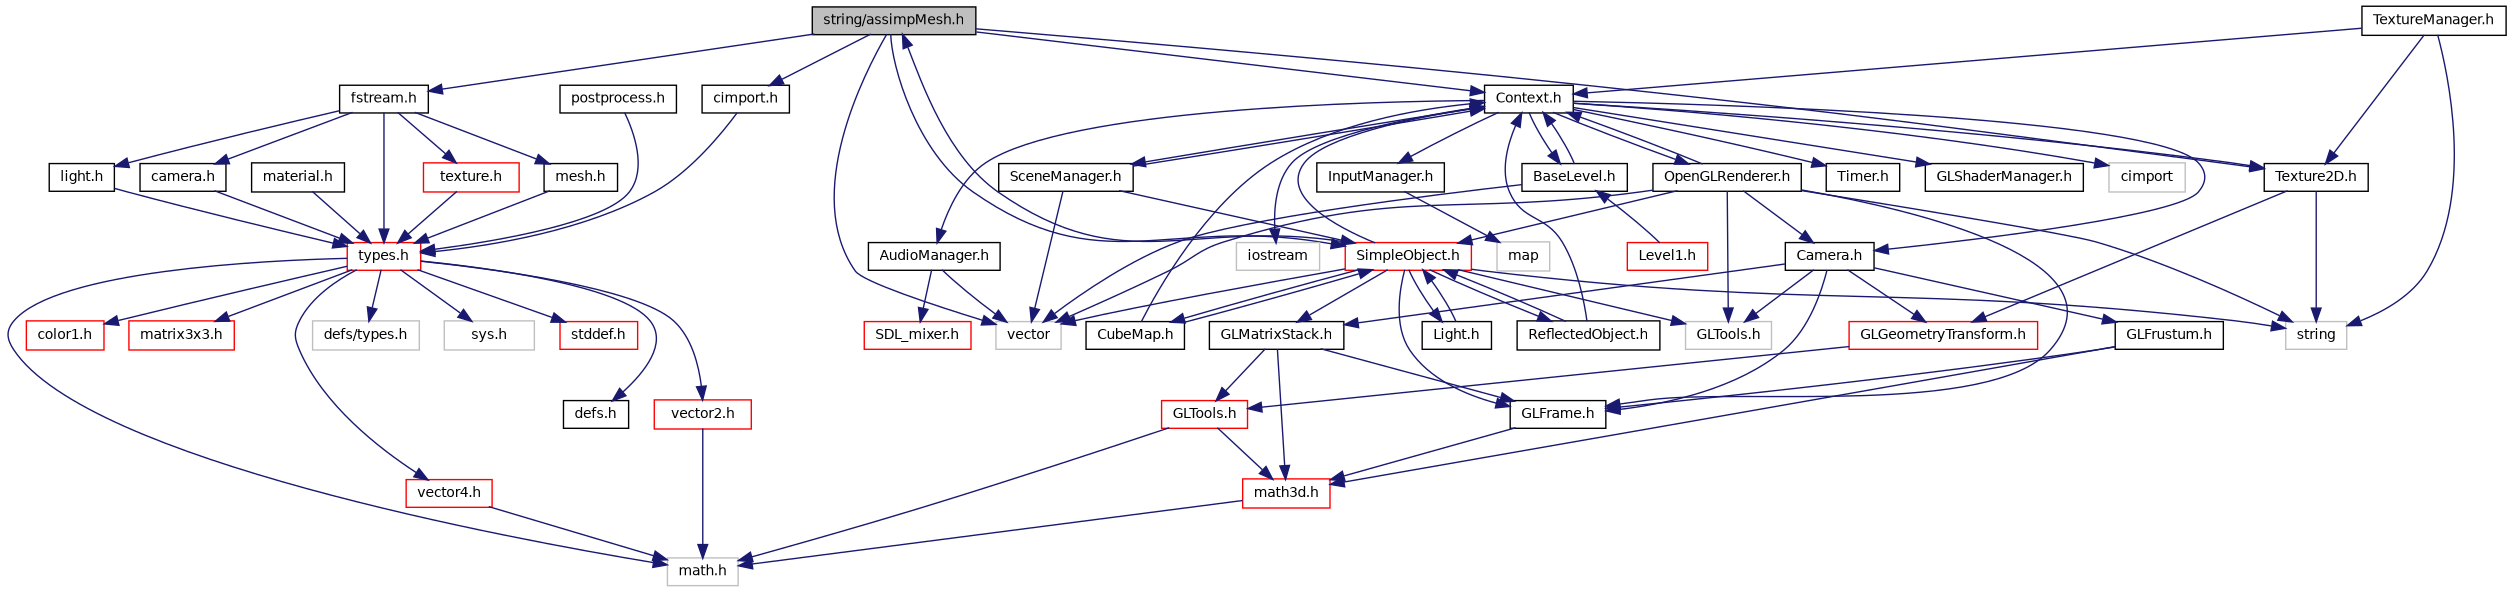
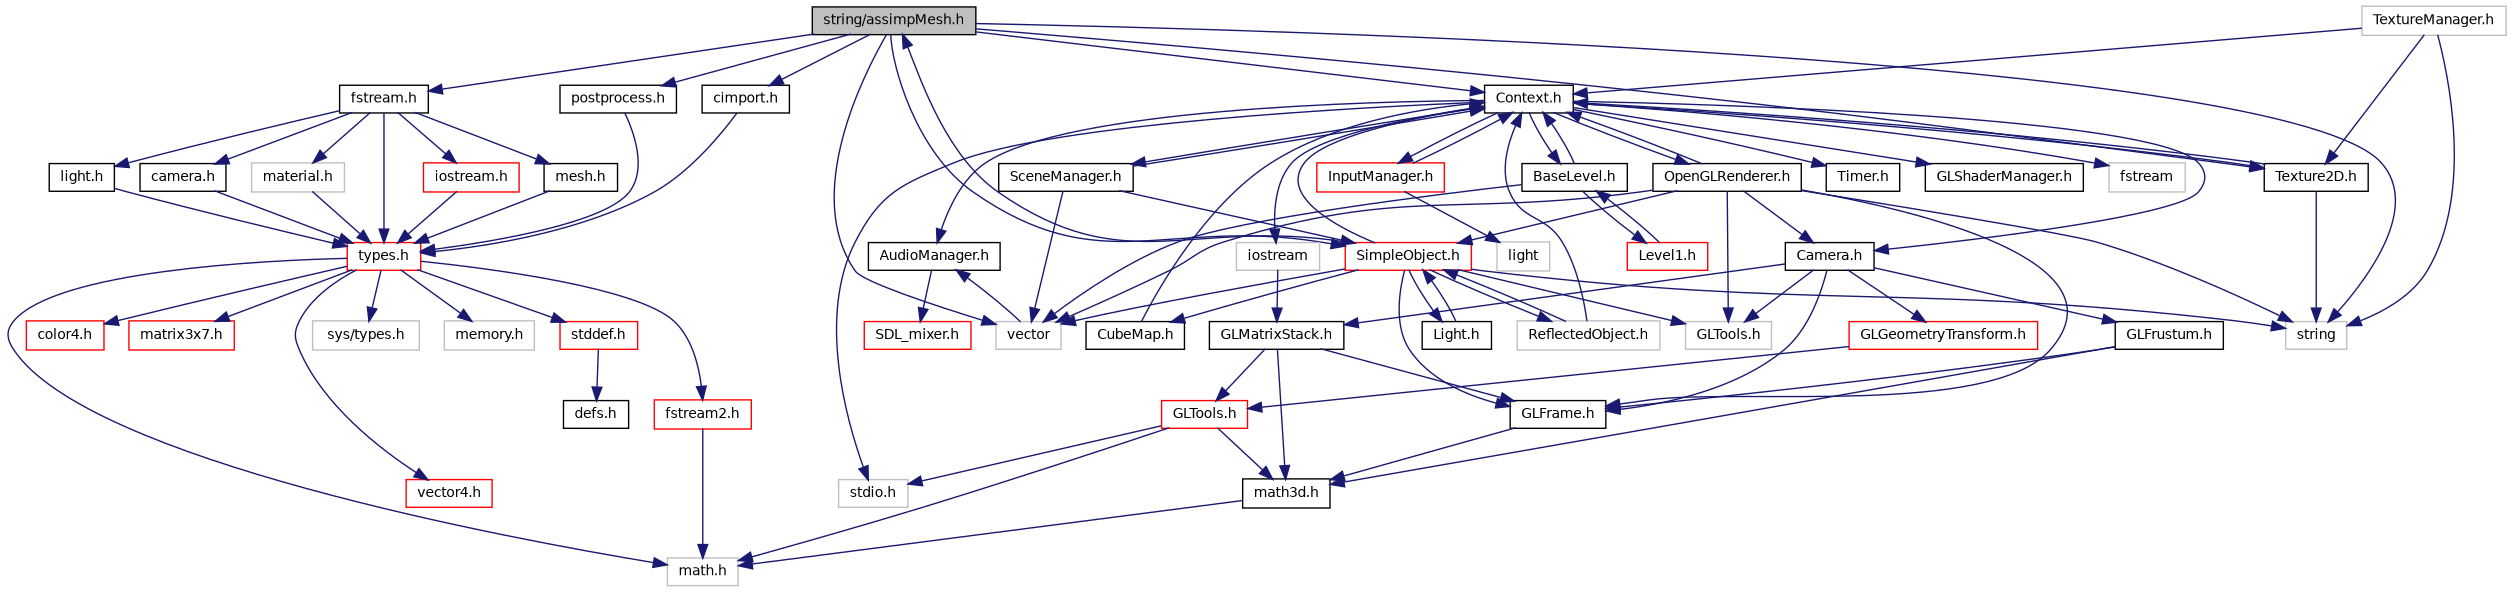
  digraph {
    fontname="DejaVu Sans"
    node [color=black fillcolor=white fontname="DejaVu Sans" fontsize=10 shape=record style=filled]
    edge [color=midnightblue fontname="DejaVu Sans" fontsize=10 labelfontname=Helvetica labelfontsize=10 style=solid]
    n1 [fillcolor=grey75 fontcolor=black height=0.2 label="string/assimpMesh.h" width=0.4]
    n2 [height=0.2 label="Context.h" width=0.4]
    n3 [color=grey75 height=0.2 label=vector width=0.4]
    n4 [color=grey75 height=0.2 label=string width=0.4]
    n5 [color=red height=0.2 label="SimpleObject.h" width=0.4]
    n6 [height=0.2 label="Texture2D.h" width=0.4]
    n7 [height=0.2 label="cimport.h" width=0.4]
    n8 [height=0.2 label="fstream.h" width=0.4]
    n9 [height=0.2 label="postprocess.h" width=0.4]
    n10 [height=0.2 label="AudioManager.h" width=0.4]
-   n11 [height=0.2 label="InputManager.h" width=0.4]
+   n11 [color=red height=0.2 label="InputManager.h" width=0.4]
    n12 [height=0.2 label="OpenGLRenderer.h" width=0.4]
+   n13 [color=grey75 height=0.2 label="stdio.h" width=0.4]
    n14 [height=0.2 label="Camera.h" width=0.4]
    n15 [height=0.2 label="SceneManager.h" width=0.4]
    n16 [height=0.2 label="BaseLevel.h" width=0.4]
    n17 [height=0.2 label="Timer.h" width=0.4]
    n18 [height=0.2 label="GLShaderManager.h" width=0.4]
    n19 [color=grey75 height=0.2 label=iostream width=0.4]
-   n20 [color=grey75 height=0.2 label=cimport width=0.4]
+   n20 [color=grey75 height=0.2 label=fstream width=0.4]
    n21 [color=grey75 height=0.2 label="GLTools.h" width=0.4]
    n22 [height=0.2 label="GLFrame.h" width=0.4]
    n23 [height=0.2 label="GLMatrixStack.h" width=0.4]
    n24 [height=0.2 label="Light.h" width=0.4]
    n25 [height=0.2 label="CubeMap.h" width=0.4]
-   n26 [height=0.2 label="ReflectedObject.h" width=0.4]
+   n26 [color=grey75 height=0.2 label="ReflectedObject.h" width=0.4]
    n27 [color=red height=0.2 label="types.h" width=0.4]
-   n28 [color=red height=0.2 label="texture.h" width=0.4]
+   n28 [color=red height=0.2 label="iostream.h" width=0.4]
    n29 [height=0.2 label="mesh.h" width=0.4]
    n30 [height=0.2 label="light.h" width=0.4]
    n31 [height=0.2 label="camera.h" width=0.4]
-   n32 [height=0.2 label="material.h" width=0.4]
+   n32 [color=grey75 height=0.2 label="material.h" width=0.4]
    n33 [color=red height=0.2 label="SDL_mixer.h" width=0.4]
-   n34 [color=grey75 height=0.2 label=map width=0.4]
+   n34 [color=grey75 height=0.2 label=light width=0.4]
    n35 [height=0.2 label="GLFrustum.h" width=0.4]
    n36 [color=red height=0.2 label="GLGeometryTransform.h" width=0.4]
    n37 [color=red height=0.2 label="Level1.h" width=0.4]
-   n38 [height=0.2 label="TextureManager.h" width=0.4]
-   n39 [color=red height=0.2 label="math3d.h" width=0.4]
+   n38 [color=grey75 height=0.2 label="TextureManager.h" width=0.4]
+   n39 [height=0.2 label="math3d.h" width=0.4]
    n40 [color=red height=0.2 label="GLTools.h" width=0.4]
    n41 [color=grey75 height=0.2 label="math.h" width=0.4]
-   n42 [color=grey75 height=0.2 label="defs/types.h" width=0.4]
-   n43 [color=grey75 height=0.2 label="sys.h" width=0.4]
+   n42 [color=grey75 height=0.2 label="sys/types.h" width=0.4]
+   n43 [color=grey75 height=0.2 label="memory.h" width=0.4]
    n44 [color=red height=0.2 label="stddef.h" width=0.4]
    n45 [height=0.2 label="defs.h" width=0.4]
    n46 [color=red height=0.2 label="vector4.h" width=0.4]
-   n47 [color=red height=0.2 label="vector2.h" width=0.4]
-   n48 [color=red height=0.2 label="color1.h" width=0.4]
-   n49 [color=red height=0.2 label="matrix3x3.h" width=0.4]
+   n47 [color=red height=0.2 label="fstream2.h" width=0.4]
+   n48 [color=red height=0.2 label="color4.h" width=0.4]
+   n49 [color=red height=0.2 label="matrix3x7.h" width=0.4]
    n1 -> n2
    n1 -> n3
+   n1 -> n4
    n1 -> n5
    n1 -> n6
    n1 -> n7
    n1 -> n8
+   n1 -> n9
    n2 -> n6
    n2 -> n10
    n2 -> n11
    n2 -> n12
+   n2 -> n13
    n2 -> n14
    n2 -> n15
    n2 -> n16
    n2 -> n17
    n2 -> n18
    n2 -> n19
    n2 -> n20
    n5 -> n1
    n5 -> n2
    n5 -> n3
    n5 -> n4
    n5 -> n21
    n5 -> n22
-   n5 -> n23
+   n19 -> n23
    n5 -> n24
    n5 -> n25
    n5 -> n26
-   n6 -> n36
+   n6 -> n2
    n6 -> n4
    n7 -> n27
    n8 -> n27
    n8 -> n28
    n8 -> n29
    n8 -> n30
    n8 -> n31
+   n8 -> n32
    n9 -> n27
-   n10 -> n3
+   n3 -> n10
    n10 -> n33
+   n11 -> n2
    n11 -> n34
    n12 -> n2
    n12 -> n3
    n12 -> n4
    n12 -> n5
    n12 -> n14
    n12 -> n21
    n12 -> n22
    n14 -> n21
    n14 -> n22
    n14 -> n23
    n14 -> n35
    n14 -> n36
    n15 -> n2
    n15 -> n3
    n15 -> n5
    n16 -> n2
    n16 -> n3
+   n16 -> n37
    n22 -> n39
    n23 -> n22
    n23 -> n39
    n23 -> n40
    n24 -> n5
    n25 -> n2
-   n25 -> n5
    n26 -> n2
    n26 -> n5
    n27 -> n41
    n27 -> n42
    n27 -> n43
    n27 -> n44
-   n27 -> n45
+   n44 -> n45
    n27 -> n46
    n27 -> n47
    n27 -> n48
    n27 -> n49
    n28 -> n27
    n29 -> n27
    n30 -> n27
    n31 -> n27
    n32 -> n27
    n35 -> n22
    n35 -> n39
    n36 -> n40
    n37 -> n16
    n38 -> n2
    n38 -> n4
    n38 -> n6
    n39 -> n41
+   n40 -> n13
    n40 -> n39
    n40 -> n41
-   n46 -> n41
    n47 -> n41
  }
